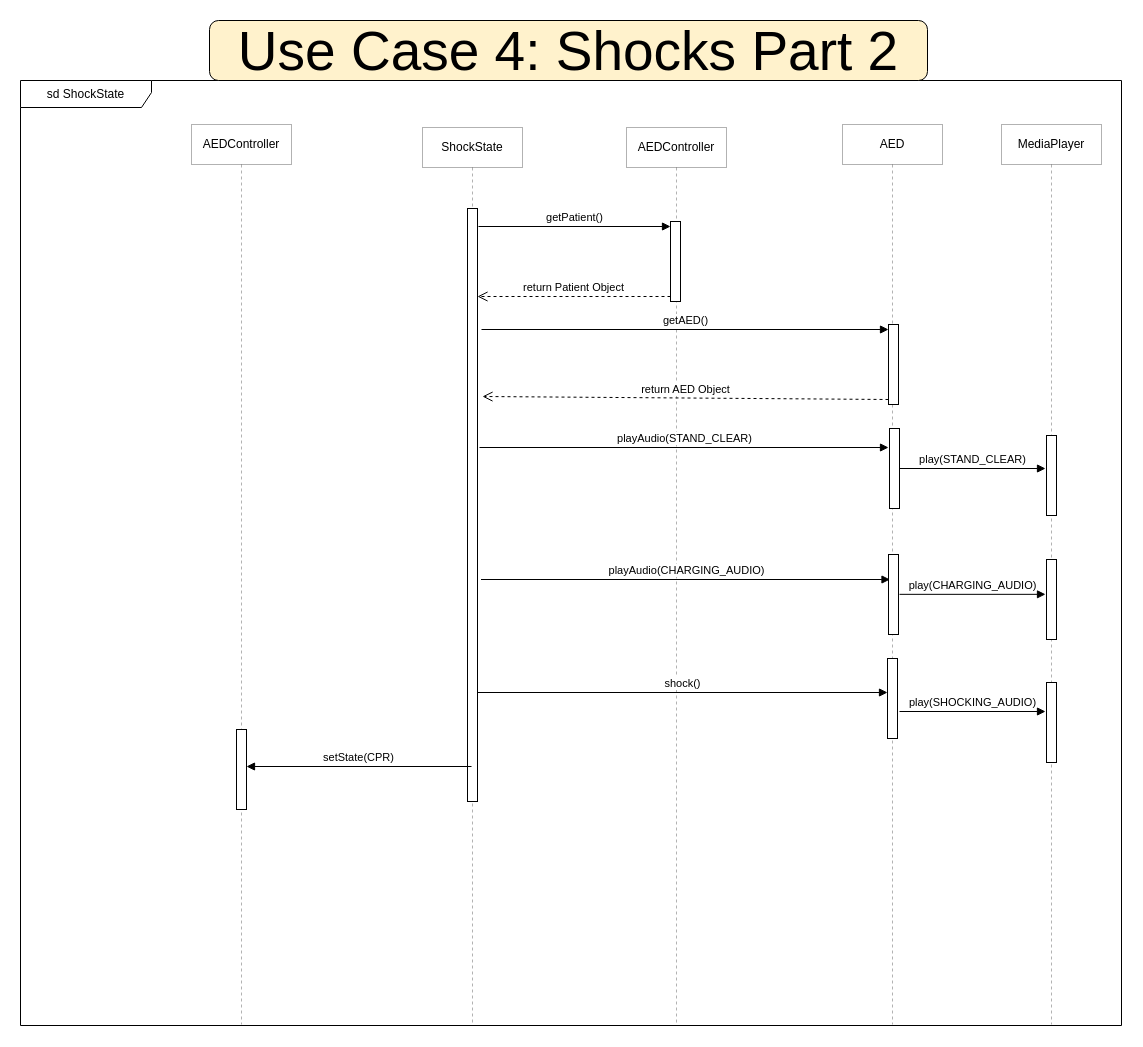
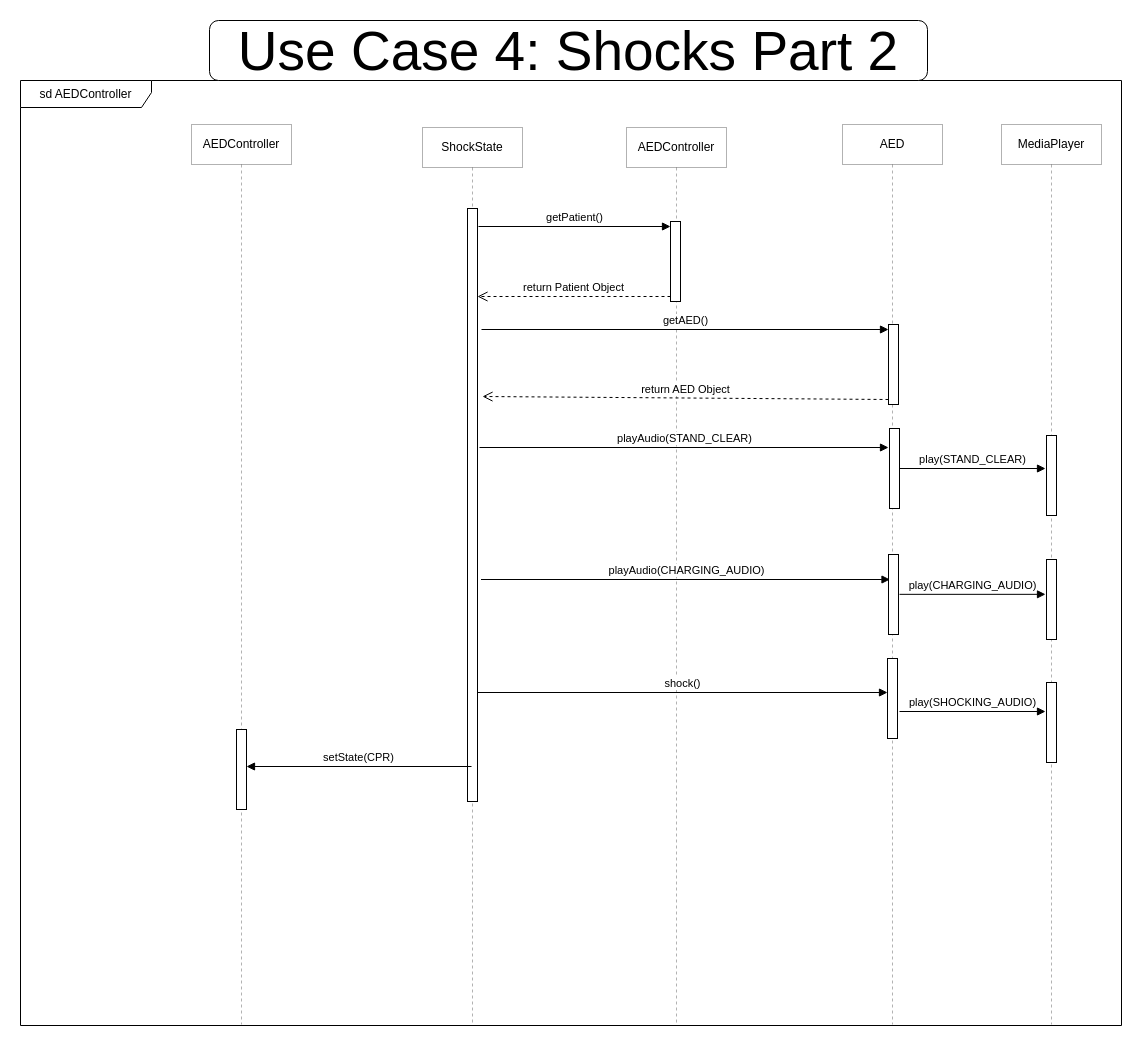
  <mxCell id="0" />
  <mxCell id="1" parent="0" />
  <mxCell id="2" value="ShockState" style="shape=umlLifeline;perimeter=lifelinePerimeter;whiteSpace=wrap;html=1;container=1;dropTarget=0;collapsible=0;recursiveResize=0;outlineConnect=0;portConstraint=eastwest;newEdgeStyle={&quot;curved&quot;:0,&quot;rounded&quot;:0};opacity=30;" vertex="1" parent="1"><mxGeometry x="422" y="127" width="100" height="898" as="geometry" /></mxCell>
  <mxCell id="3" value="" style="html=1;points=[[0,0,0,0,5],[0,1,0,0,-5],[1,0,0,0,5],[1,1,0,0,-5]];perimeter=orthogonalPerimeter;outlineConnect=0;targetShapes=umlLifeline;portConstraint=eastwest;newEdgeStyle={&quot;curved&quot;:0,&quot;rounded&quot;:0};" vertex="1" parent="2"><mxGeometry x="45" y="81" width="10" height="593" as="geometry" /></mxCell>
  <mxCell id="4" value="AEDController" style="shape=umlLifeline;perimeter=lifelinePerimeter;whiteSpace=wrap;html=1;container=1;dropTarget=0;collapsible=0;recursiveResize=0;outlineConnect=0;portConstraint=eastwest;newEdgeStyle={&quot;curved&quot;:0,&quot;rounded&quot;:0};opacity=30;" vertex="1" parent="1"><mxGeometry x="626" y="127" width="100" height="897" as="geometry" /></mxCell>
  <mxCell id="5" value="" style="html=1;points=[[0,0,0,0,5],[0,1,0,0,-5],[1,0,0,0,5],[1,1,0,0,-5]];perimeter=orthogonalPerimeter;outlineConnect=0;targetShapes=umlLifeline;portConstraint=eastwest;newEdgeStyle={&quot;curved&quot;:0,&quot;rounded&quot;:0};" vertex="1" parent="4"><mxGeometry x="44" y="94" width="10" height="80" as="geometry" /></mxCell>
  <mxCell id="6" value="AED" style="shape=umlLifeline;perimeter=lifelinePerimeter;whiteSpace=wrap;html=1;container=1;dropTarget=0;collapsible=0;recursiveResize=0;outlineConnect=0;portConstraint=eastwest;newEdgeStyle={&quot;curved&quot;:0,&quot;rounded&quot;:0};opacity=30;" vertex="1" parent="1"><mxGeometry x="842" y="124" width="100" height="900" as="geometry" /></mxCell>
  <mxCell id="7" value="" style="html=1;points=[[0,0,0,0,5],[0,1,0,0,-5],[1,0,0,0,5],[1,1,0,0,-5]];perimeter=orthogonalPerimeter;outlineConnect=0;targetShapes=umlLifeline;portConstraint=eastwest;newEdgeStyle={&quot;curved&quot;:0,&quot;rounded&quot;:0};" vertex="1" parent="6"><mxGeometry x="46" y="200" width="10" height="80" as="geometry" /></mxCell>
  <mxCell id="8" value="getPatient()" style="html=1;verticalAlign=bottom;endArrow=block;curved=0;rounded=0;entryX=0;entryY=0;entryDx=0;entryDy=5;" edge="1" parent="1" target="5"><mxGeometry relative="1" as="geometry"><mxPoint x="478" y="226" as="sourcePoint" /></mxGeometry></mxCell>
  <mxCell id="9" value="return Patient Object" style="html=1;verticalAlign=bottom;endArrow=open;dashed=1;endSize=8;curved=0;rounded=0;exitX=0;exitY=1;exitDx=0;exitDy=-5;" edge="1" parent="1" source="5"><mxGeometry relative="1" as="geometry"><mxPoint x="477" y="296" as="targetPoint" /></mxGeometry></mxCell>
  <mxCell id="10" value="getAED()" style="html=1;verticalAlign=bottom;endArrow=block;curved=0;rounded=0;entryX=0;entryY=0;entryDx=0;entryDy=5;" edge="1" parent="1" target="7"><mxGeometry x="0.003" relative="1" as="geometry"><mxPoint x="481" y="329" as="sourcePoint" /><mxPoint as="offset" /></mxGeometry></mxCell>
  <mxCell id="11" value="return AED Object" style="html=1;verticalAlign=bottom;endArrow=open;dashed=1;endSize=8;curved=0;rounded=0;exitX=0;exitY=1;exitDx=0;exitDy=-5;" edge="1" parent="1" source="7"><mxGeometry relative="1" as="geometry"><mxPoint x="482" y="396" as="targetPoint" /></mxGeometry></mxCell>
  <mxCell id="12" value="AEDController" style="shape=umlLifeline;perimeter=lifelinePerimeter;whiteSpace=wrap;html=1;container=1;dropTarget=0;collapsible=0;recursiveResize=0;outlineConnect=0;portConstraint=eastwest;newEdgeStyle={&quot;curved&quot;:0,&quot;rounded&quot;:0};opacity=30;" vertex="1" parent="1"><mxGeometry x="191" y="124" width="100" height="900" as="geometry" /></mxCell>
- <mxCell id="13" value="sd ShockState" style="shape=umlFrame;whiteSpace=wrap;html=1;pointerEvents=0;width=131;height=27;" vertex="1" parent="1"><mxGeometry x="20" y="80" width="1101" height="945" as="geometry" /></mxCell>
+ <mxCell id="13" value="sd AEDController" style="shape=umlFrame;whiteSpace=wrap;html=1;pointerEvents=0;width=131;height=27;" vertex="1" parent="1"><mxGeometry x="20" y="80" width="1101" height="945" as="geometry" /></mxCell>
  <mxCell id="14" value="MediaPlayer" style="shape=umlLifeline;perimeter=lifelinePerimeter;whiteSpace=wrap;html=1;container=1;dropTarget=0;collapsible=0;recursiveResize=0;outlineConnect=0;portConstraint=eastwest;newEdgeStyle={&quot;curved&quot;:0,&quot;rounded&quot;:0};opacity=30;" vertex="1" parent="1"><mxGeometry x="1001" y="124" width="100" height="900" as="geometry" /></mxCell>
  <mxCell id="15" value="" style="html=1;points=[[0,0,0,0,5],[0,1,0,0,-5],[1,0,0,0,5],[1,1,0,0,-5]];perimeter=orthogonalPerimeter;outlineConnect=0;targetShapes=umlLifeline;portConstraint=eastwest;newEdgeStyle={&quot;curved&quot;:0,&quot;rounded&quot;:0};" vertex="1" parent="14"><mxGeometry x="45" y="311" width="10" height="80" as="geometry" /></mxCell>
  <mxCell id="16" value="" style="html=1;points=[[0,0,0,0,5],[0,1,0,0,-5],[1,0,0,0,5],[1,1,0,0,-5]];perimeter=orthogonalPerimeter;outlineConnect=0;targetShapes=umlLifeline;portConstraint=eastwest;newEdgeStyle={&quot;curved&quot;:0,&quot;rounded&quot;:0};" vertex="1" parent="14"><mxGeometry x="45" y="435" width="10" height="80" as="geometry" /></mxCell>
  <mxCell id="17" value="" style="html=1;points=[[0,0,0,0,5],[0,1,0,0,-5],[1,0,0,0,5],[1,1,0,0,-5]];perimeter=orthogonalPerimeter;outlineConnect=0;targetShapes=umlLifeline;portConstraint=eastwest;newEdgeStyle={&quot;curved&quot;:0,&quot;rounded&quot;:0};" vertex="1" parent="14"><mxGeometry x="45" y="558" width="10" height="80" as="geometry" /></mxCell>
  <mxCell id="18" value="" style="html=1;points=[[0,0,0,0,5],[0,1,0,0,-5],[1,0,0,0,5],[1,1,0,0,-5]];perimeter=orthogonalPerimeter;outlineConnect=0;targetShapes=umlLifeline;portConstraint=eastwest;newEdgeStyle={&quot;curved&quot;:0,&quot;rounded&quot;:0};" vertex="1" parent="1"><mxGeometry x="889" y="428" width="10" height="80" as="geometry" /></mxCell>
  <mxCell id="19" value="" style="html=1;points=[[0,0,0,0,5],[0,1,0,0,-5],[1,0,0,0,5],[1,1,0,0,-5]];perimeter=orthogonalPerimeter;outlineConnect=0;targetShapes=umlLifeline;portConstraint=eastwest;newEdgeStyle={&quot;curved&quot;:0,&quot;rounded&quot;:0};" vertex="1" parent="1"><mxGeometry x="888" y="554" width="10" height="80" as="geometry" /></mxCell>
  <mxCell id="20" value="playAudio(CHARGING_AUDIO)" style="html=1;verticalAlign=bottom;endArrow=block;curved=0;rounded=0;" edge="1" parent="1"><mxGeometry width="80" relative="1" as="geometry"><mxPoint x="480.5" y="579" as="sourcePoint" /><mxPoint x="889.5" y="579" as="targetPoint" /></mxGeometry></mxCell>
  <mxCell id="21" value="playAudio(STAND_CLEAR)" style="html=1;verticalAlign=bottom;endArrow=block;curved=0;rounded=0;" edge="1" parent="1"><mxGeometry width="80" relative="1" as="geometry"><mxPoint x="479" y="447" as="sourcePoint" /><mxPoint x="888" y="447" as="targetPoint" /></mxGeometry></mxCell>
  <mxCell id="22" value="play(STAND_CLEAR)" style="html=1;verticalAlign=bottom;endArrow=block;curved=0;rounded=0;" edge="1" parent="1" source="18"><mxGeometry width="80" relative="1" as="geometry"><mxPoint x="931" y="465" as="sourcePoint" /><mxPoint x="1045" y="468" as="targetPoint" /></mxGeometry></mxCell>
  <mxCell id="23" value="play(CHARGING_AUDIO)" style="html=1;verticalAlign=bottom;endArrow=block;curved=0;rounded=0;" edge="1" parent="1"><mxGeometry width="80" relative="1" as="geometry"><mxPoint x="899" y="593.83" as="sourcePoint" /><mxPoint x="1045" y="593.83" as="targetPoint" /></mxGeometry></mxCell>
  <mxCell id="24" value="" style="html=1;points=[[0,0,0,0,5],[0,1,0,0,-5],[1,0,0,0,5],[1,1,0,0,-5]];perimeter=orthogonalPerimeter;outlineConnect=0;targetShapes=umlLifeline;portConstraint=eastwest;newEdgeStyle={&quot;curved&quot;:0,&quot;rounded&quot;:0};" vertex="1" parent="1"><mxGeometry x="887" y="658" width="10" height="80" as="geometry" /></mxCell>
  <mxCell id="25" value="shock()" style="html=1;verticalAlign=bottom;endArrow=block;curved=0;rounded=0;" edge="1" parent="1"><mxGeometry width="80" relative="1" as="geometry"><mxPoint x="477" y="692" as="sourcePoint" /><mxPoint x="887" y="692" as="targetPoint" /></mxGeometry></mxCell>
  <mxCell id="26" value="play(SHOCKING_AUDIO)" style="html=1;verticalAlign=bottom;endArrow=block;curved=0;rounded=0;" edge="1" parent="1"><mxGeometry width="80" relative="1" as="geometry"><mxPoint x="899" y="711" as="sourcePoint" /><mxPoint x="1045" y="711" as="targetPoint" /></mxGeometry></mxCell>
  <mxCell id="27" value="" style="html=1;points=[[0,0,0,0,5],[0,1,0,0,-5],[1,0,0,0,5],[1,1,0,0,-5]];perimeter=orthogonalPerimeter;outlineConnect=0;targetShapes=umlLifeline;portConstraint=eastwest;newEdgeStyle={&quot;curved&quot;:0,&quot;rounded&quot;:0};" vertex="1" parent="1"><mxGeometry x="236" y="729" width="10" height="80" as="geometry" /></mxCell>
  <mxCell id="28" value="setState(CPR)" style="html=1;verticalAlign=bottom;endArrow=block;curved=0;rounded=0;" edge="1" parent="1"><mxGeometry width="80" relative="1" as="geometry"><mxPoint x="471" y="766" as="sourcePoint" /><mxPoint x="246" y="766" as="targetPoint" /></mxGeometry></mxCell>
- <mxCell id="29" value="&lt;font style=&quot;font-size: 55px;&quot;&gt;Use Case 4: Shocks Part 2&lt;/font&gt;" style="rounded=1;whiteSpace=wrap;html=1;fillColor=#fff2cc;" vertex="1" parent="1"><mxGeometry x="209" y="20" width="718" height="60" as="geometry" /></mxCell>
+ <mxCell id="29" value="&lt;font style=&quot;font-size: 55px;&quot;&gt;Use Case 4: Shocks Part 2&lt;/font&gt;" style="rounded=1;whiteSpace=wrap;html=1;" vertex="1" parent="1"><mxGeometry x="209" y="20" width="718" height="60" as="geometry" /></mxCell>
